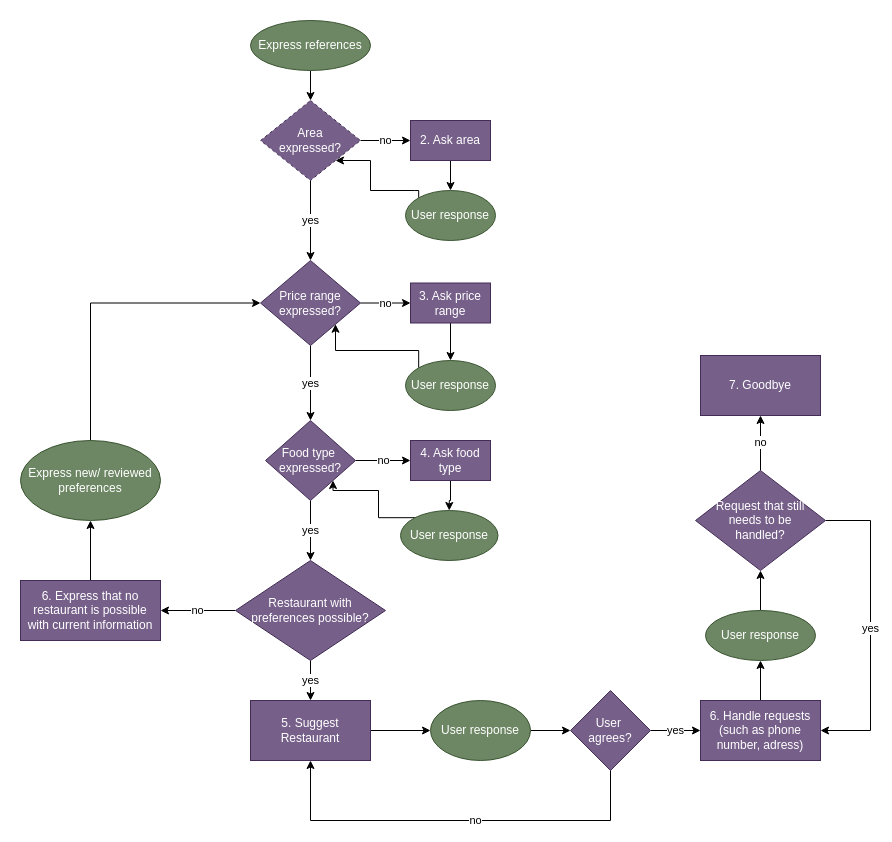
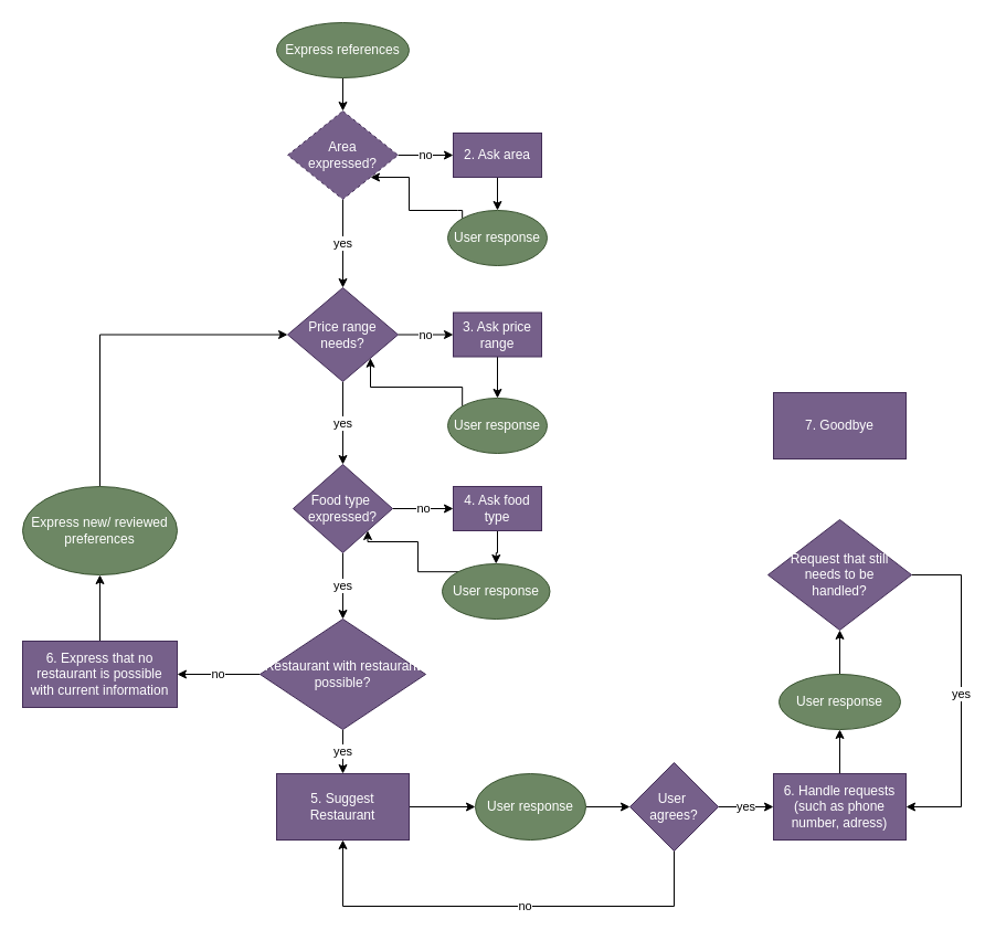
  <mxCell id="0" />
  <mxCell id="1" parent="0" />
  <mxCell id="2" style="edgeStyle=orthogonalEdgeStyle;rounded=0;orthogonalLoop=1;jettySize=auto;html=1;" edge="1" parent="1" source="3" target="28"><mxGeometry relative="1" as="geometry" /></mxCell>
  <mxCell id="3" value="5. Suggest&lt;br&gt;Restaurant" style="rounded=0;whiteSpace=wrap;html=1;fillColor=#76608a;fontColor=#ffffff;strokeColor=#432D57;" vertex="1" parent="1"><mxGeometry x="250" y="700" width="120" height="60" as="geometry" /></mxCell>
  <mxCell id="4" style="edgeStyle=orthogonalEdgeStyle;rounded=0;orthogonalLoop=1;jettySize=auto;html=1;entryX=0.5;entryY=0;entryDx=0;entryDy=0;" edge="1" parent="1" source="5" target="8"><mxGeometry relative="1" as="geometry" /></mxCell>
  <mxCell id="5" value="Express references" style="ellipse;whiteSpace=wrap;html=1;fillColor=#6d8764;fontColor=#ffffff;strokeColor=#3A5431;" vertex="1" parent="1"><mxGeometry x="250" y="20" width="120" height="50" as="geometry" /></mxCell>
  <mxCell id="6" value="no" style="edgeStyle=orthogonalEdgeStyle;rounded=0;orthogonalLoop=1;jettySize=auto;html=1;entryX=0;entryY=0.5;entryDx=0;entryDy=0;" edge="1" parent="1" source="8" target="16"><mxGeometry relative="1" as="geometry"><mxPoint x="400" y="150" as="targetPoint" /></mxGeometry></mxCell>
  <mxCell id="7" value="yes" style="edgeStyle=orthogonalEdgeStyle;rounded=0;orthogonalLoop=1;jettySize=auto;html=1;entryX=0.5;entryY=0;entryDx=0;entryDy=0;" edge="1" parent="1" source="8" target="11"><mxGeometry relative="1" as="geometry" /></mxCell>
  <mxCell id="8" value="Area&lt;br&gt;expressed?" style="rhombus;whiteSpace=wrap;html=1;fillColor=#76608a;fontColor=#ffffff;strokeColor=#432D57;dashed=1;" vertex="1" parent="1"><mxGeometry x="260" y="100" width="100" height="80" as="geometry" /></mxCell>
  <mxCell id="9" value="no" style="edgeStyle=orthogonalEdgeStyle;rounded=0;orthogonalLoop=1;jettySize=auto;html=1;" edge="1" parent="1" source="11" target="20"><mxGeometry relative="1" as="geometry" /></mxCell>
  <mxCell id="10" value="yes" style="edgeStyle=orthogonalEdgeStyle;rounded=0;orthogonalLoop=1;jettySize=auto;html=1;" edge="1" parent="1" source="11" target="14"><mxGeometry relative="1" as="geometry" /></mxCell>
- <mxCell id="11" value="Price range&lt;br&gt;expressed?" style="rhombus;whiteSpace=wrap;html=1;fillColor=#76608a;fontColor=#ffffff;strokeColor=#432D57;" vertex="1" parent="1"><mxGeometry x="260" y="260" width="100" height="85" as="geometry" /></mxCell>
+ <mxCell id="11" value="Price range&lt;br&gt;needs?" style="rhombus;whiteSpace=wrap;html=1;fillColor=#76608a;fontColor=#ffffff;strokeColor=#432D57;" vertex="1" parent="1"><mxGeometry x="260" y="260" width="100" height="85" as="geometry" /></mxCell>
  <mxCell id="12" value="no" style="edgeStyle=orthogonalEdgeStyle;rounded=0;orthogonalLoop=1;jettySize=auto;html=1;" edge="1" parent="1" source="14" target="24"><mxGeometry relative="1" as="geometry" /></mxCell>
  <mxCell id="13" value="yes" style="edgeStyle=orthogonalEdgeStyle;rounded=0;orthogonalLoop=1;jettySize=auto;html=1;entryX=0.5;entryY=0;entryDx=0;entryDy=0;" edge="1" parent="1" source="14" target="31"><mxGeometry relative="1" as="geometry"><mxPoint x="310" y="570" as="targetPoint" /></mxGeometry></mxCell>
  <mxCell id="14" value="Food type&amp;nbsp;&lt;br&gt;expressed?" style="rhombus;whiteSpace=wrap;html=1;fillColor=#76608a;fontColor=#ffffff;strokeColor=#432D57;" vertex="1" parent="1"><mxGeometry x="265" y="420" width="90" height="80" as="geometry" /></mxCell>
  <mxCell id="15" style="edgeStyle=orthogonalEdgeStyle;rounded=0;orthogonalLoop=1;jettySize=auto;html=1;entryX=0.5;entryY=0;entryDx=0;entryDy=0;" edge="1" parent="1" source="16" target="18"><mxGeometry relative="1" as="geometry" /></mxCell>
  <mxCell id="16" value="2. Ask area" style="rounded=0;whiteSpace=wrap;html=1;fillColor=#76608a;fontColor=#ffffff;strokeColor=#432D57;" vertex="1" parent="1"><mxGeometry x="410" y="120" width="80" height="40" as="geometry" /></mxCell>
  <mxCell id="17" style="edgeStyle=orthogonalEdgeStyle;rounded=0;orthogonalLoop=1;jettySize=auto;html=1;exitX=0;exitY=0;exitDx=0;exitDy=0;entryX=1;entryY=1;entryDx=0;entryDy=0;" edge="1" parent="1" source="18" target="8"><mxGeometry relative="1" as="geometry"><Array as="points"><mxPoint x="414" y="190" /><mxPoint x="370" y="190" /><mxPoint x="370" y="170" /></Array></mxGeometry></mxCell>
  <mxCell id="18" value="User response" style="ellipse;whiteSpace=wrap;html=1;fillColor=#6d8764;fontColor=#ffffff;strokeColor=#3A5431;" vertex="1" parent="1"><mxGeometry x="405" y="190" width="90" height="50" as="geometry" /></mxCell>
  <mxCell id="19" value="" style="edgeStyle=orthogonalEdgeStyle;rounded=0;orthogonalLoop=1;jettySize=auto;html=1;" edge="1" parent="1" source="20" target="22"><mxGeometry relative="1" as="geometry" /></mxCell>
  <mxCell id="20" value="3. Ask price range" style="rounded=0;whiteSpace=wrap;html=1;fillColor=#76608a;fontColor=#ffffff;strokeColor=#432D57;" vertex="1" parent="1"><mxGeometry x="410" y="282.5" width="80" height="40" as="geometry" /></mxCell>
  <mxCell id="21" style="edgeStyle=orthogonalEdgeStyle;rounded=0;orthogonalLoop=1;jettySize=auto;html=1;exitX=0;exitY=0;exitDx=0;exitDy=0;entryX=1;entryY=1;entryDx=0;entryDy=0;" edge="1" parent="1" source="22" target="11"><mxGeometry relative="1" as="geometry"><Array as="points"><mxPoint x="418" y="350" /><mxPoint x="335" y="350" /></Array></mxGeometry></mxCell>
  <mxCell id="22" value="User response" style="ellipse;whiteSpace=wrap;html=1;fillColor=#6d8764;fontColor=#ffffff;strokeColor=#3A5431;" vertex="1" parent="1"><mxGeometry x="405" y="360" width="90" height="50" as="geometry" /></mxCell>
  <mxCell id="23" value="" style="edgeStyle=orthogonalEdgeStyle;rounded=0;orthogonalLoop=1;jettySize=auto;html=1;" edge="1" parent="1" source="24" target="26"><mxGeometry relative="1" as="geometry" /></mxCell>
  <mxCell id="24" value="4. Ask food type" style="rounded=0;whiteSpace=wrap;html=1;fillColor=#76608a;fontColor=#ffffff;strokeColor=#432D57;" vertex="1" parent="1"><mxGeometry x="410" y="440" width="80" height="40" as="geometry" /></mxCell>
  <mxCell id="25" style="edgeStyle=orthogonalEdgeStyle;rounded=0;orthogonalLoop=1;jettySize=auto;html=1;exitX=0;exitY=0;exitDx=0;exitDy=0;entryX=1;entryY=1;entryDx=0;entryDy=0;" edge="1" parent="1" source="26" target="14"><mxGeometry relative="1" as="geometry"><Array as="points"><mxPoint x="378" y="517" /><mxPoint x="378" y="490" /><mxPoint x="332" y="490" /></Array></mxGeometry></mxCell>
  <mxCell id="26" value="User response" style="ellipse;whiteSpace=wrap;html=1;fillColor=#6d8764;fontColor=#ffffff;strokeColor=#3A5431;" vertex="1" parent="1"><mxGeometry x="400" y="510" width="97.5" height="50" as="geometry" /></mxCell>
  <mxCell id="27" value="" style="edgeStyle=orthogonalEdgeStyle;rounded=0;orthogonalLoop=1;jettySize=auto;html=1;" edge="1" parent="1" source="28" target="34"><mxGeometry relative="1" as="geometry" /></mxCell>
  <mxCell id="28" value="User response" style="ellipse;whiteSpace=wrap;html=1;fillColor=#6d8764;fontColor=#ffffff;strokeColor=#3A5431;" vertex="1" parent="1"><mxGeometry x="430" y="700" width="100" height="60" as="geometry" /></mxCell>
  <mxCell id="29" value="yes" style="edgeStyle=orthogonalEdgeStyle;rounded=0;orthogonalLoop=1;jettySize=auto;html=1;" edge="1" parent="1" source="31" target="3"><mxGeometry relative="1" as="geometry" /></mxCell>
  <mxCell id="30" value="no" style="edgeStyle=orthogonalEdgeStyle;rounded=0;orthogonalLoop=1;jettySize=auto;html=1;entryX=1;entryY=0.5;entryDx=0;entryDy=0;" edge="1" parent="1" source="31" target="36"><mxGeometry relative="1" as="geometry"><mxPoint x="160" y="610" as="targetPoint" /></mxGeometry></mxCell>
- <mxCell id="31" value="Restaurant with preferences possible?" style="rhombus;whiteSpace=wrap;html=1;fillColor=#76608a;fontColor=#ffffff;strokeColor=#432D57;" vertex="1" parent="1"><mxGeometry x="235" y="560" width="150" height="100" as="geometry" /></mxCell>
+ <mxCell id="31" value="Restaurant with restaurant possible?" style="rhombus;whiteSpace=wrap;html=1;fillColor=#76608a;fontColor=#ffffff;strokeColor=#432D57;" vertex="1" parent="1"><mxGeometry x="235" y="560" width="150" height="100" as="geometry" /></mxCell>
  <mxCell id="32" value="no" style="edgeStyle=orthogonalEdgeStyle;rounded=0;orthogonalLoop=1;jettySize=auto;html=1;entryX=0.5;entryY=1;entryDx=0;entryDy=0;" edge="1" parent="1" target="3"><mxGeometry relative="1" as="geometry"><mxPoint x="310" y="820" as="targetPoint" /><mxPoint x="610" y="730" as="sourcePoint" /><Array as="points"><mxPoint x="610" y="820" /><mxPoint x="310" y="820" /></Array></mxGeometry></mxCell>
  <mxCell id="33" value="yes" style="edgeStyle=orthogonalEdgeStyle;rounded=0;orthogonalLoop=1;jettySize=auto;html=1;entryX=0;entryY=0.5;entryDx=0;entryDy=0;" edge="1" parent="1" source="34" target="41"><mxGeometry relative="1" as="geometry"><mxPoint x="700" y="730" as="targetPoint" /></mxGeometry></mxCell>
  <mxCell id="34" value="User&amp;nbsp;&lt;br&gt;agrees?" style="rhombus;whiteSpace=wrap;html=1;fillColor=#76608a;fontColor=#ffffff;strokeColor=#432D57;" vertex="1" parent="1"><mxGeometry x="570" y="690" width="80" height="80" as="geometry" /></mxCell>
  <mxCell id="35" value="" style="edgeStyle=orthogonalEdgeStyle;rounded=0;orthogonalLoop=1;jettySize=auto;html=1;" edge="1" parent="1" source="36" target="38"><mxGeometry relative="1" as="geometry" /></mxCell>
  <mxCell id="36" value="6. Express that no restaurant is possible with current information" style="rounded=0;whiteSpace=wrap;html=1;fillColor=#76608a;fontColor=#ffffff;strokeColor=#432D57;" vertex="1" parent="1"><mxGeometry x="20" y="580" width="140" height="60" as="geometry" /></mxCell>
  <mxCell id="37" style="edgeStyle=orthogonalEdgeStyle;rounded=0;orthogonalLoop=1;jettySize=auto;html=1;exitX=0.5;exitY=0;exitDx=0;exitDy=0;entryX=0;entryY=0.5;entryDx=0;entryDy=0;" edge="1" parent="1" source="38" target="11"><mxGeometry relative="1" as="geometry"><mxPoint x="90" y="360" as="targetPoint" /></mxGeometry></mxCell>
  <mxCell id="38" value="Express new/ reviewed preferences" style="ellipse;whiteSpace=wrap;html=1;fillColor=#6d8764;fontColor=#ffffff;strokeColor=#3A5431;" vertex="1" parent="1"><mxGeometry x="20" y="440" width="140" height="80" as="geometry" /></mxCell>
  <mxCell id="39" value="7. Goodbye" style="rounded=0;whiteSpace=wrap;html=1;fillColor=#76608a;fontColor=#ffffff;strokeColor=#432D57;" vertex="1" parent="1"><mxGeometry x="700" y="355" width="120" height="60" as="geometry" /></mxCell>
  <mxCell id="40" value="" style="edgeStyle=orthogonalEdgeStyle;rounded=0;orthogonalLoop=1;jettySize=auto;html=1;" edge="1" parent="1" source="41" target="43"><mxGeometry relative="1" as="geometry" /></mxCell>
  <mxCell id="41" value="6. Handle requests (such as phone number, adress)" style="rounded=0;whiteSpace=wrap;html=1;fillColor=#76608a;fontColor=#ffffff;strokeColor=#432D57;" vertex="1" parent="1"><mxGeometry x="700" y="700" width="120" height="60" as="geometry" /></mxCell>
  <mxCell id="42" value="" style="edgeStyle=orthogonalEdgeStyle;rounded=0;orthogonalLoop=1;jettySize=auto;html=1;" edge="1" parent="1" source="43" target="46"><mxGeometry relative="1" as="geometry" /></mxCell>
  <mxCell id="43" value="User response" style="ellipse;whiteSpace=wrap;html=1;fillColor=#6d8764;fontColor=#ffffff;strokeColor=#3A5431;" vertex="1" parent="1"><mxGeometry x="705" y="610" width="110" height="50" as="geometry" /></mxCell>
- <mxCell id="44" value="no" style="edgeStyle=orthogonalEdgeStyle;rounded=0;orthogonalLoop=1;jettySize=auto;html=1;" edge="1" parent="1" source="46" target="39"><mxGeometry relative="1" as="geometry" /></mxCell>
  <mxCell id="45" value="yes" style="edgeStyle=orthogonalEdgeStyle;rounded=0;orthogonalLoop=1;jettySize=auto;html=1;exitX=1;exitY=0.5;exitDx=0;exitDy=0;entryX=1;entryY=0.5;entryDx=0;entryDy=0;" edge="1" parent="1" source="46" target="41"><mxGeometry relative="1" as="geometry"><Array as="points"><mxPoint x="870" y="520" /><mxPoint x="870" y="730" /></Array></mxGeometry></mxCell>
  <mxCell id="46" value="Request that still &lt;br&gt;needs to be &lt;br&gt;handled?" style="rhombus;whiteSpace=wrap;html=1;fillColor=#76608a;fontColor=#ffffff;strokeColor=#432D57;" vertex="1" parent="1"><mxGeometry x="695" y="470" width="130" height="100" as="geometry" /></mxCell>
